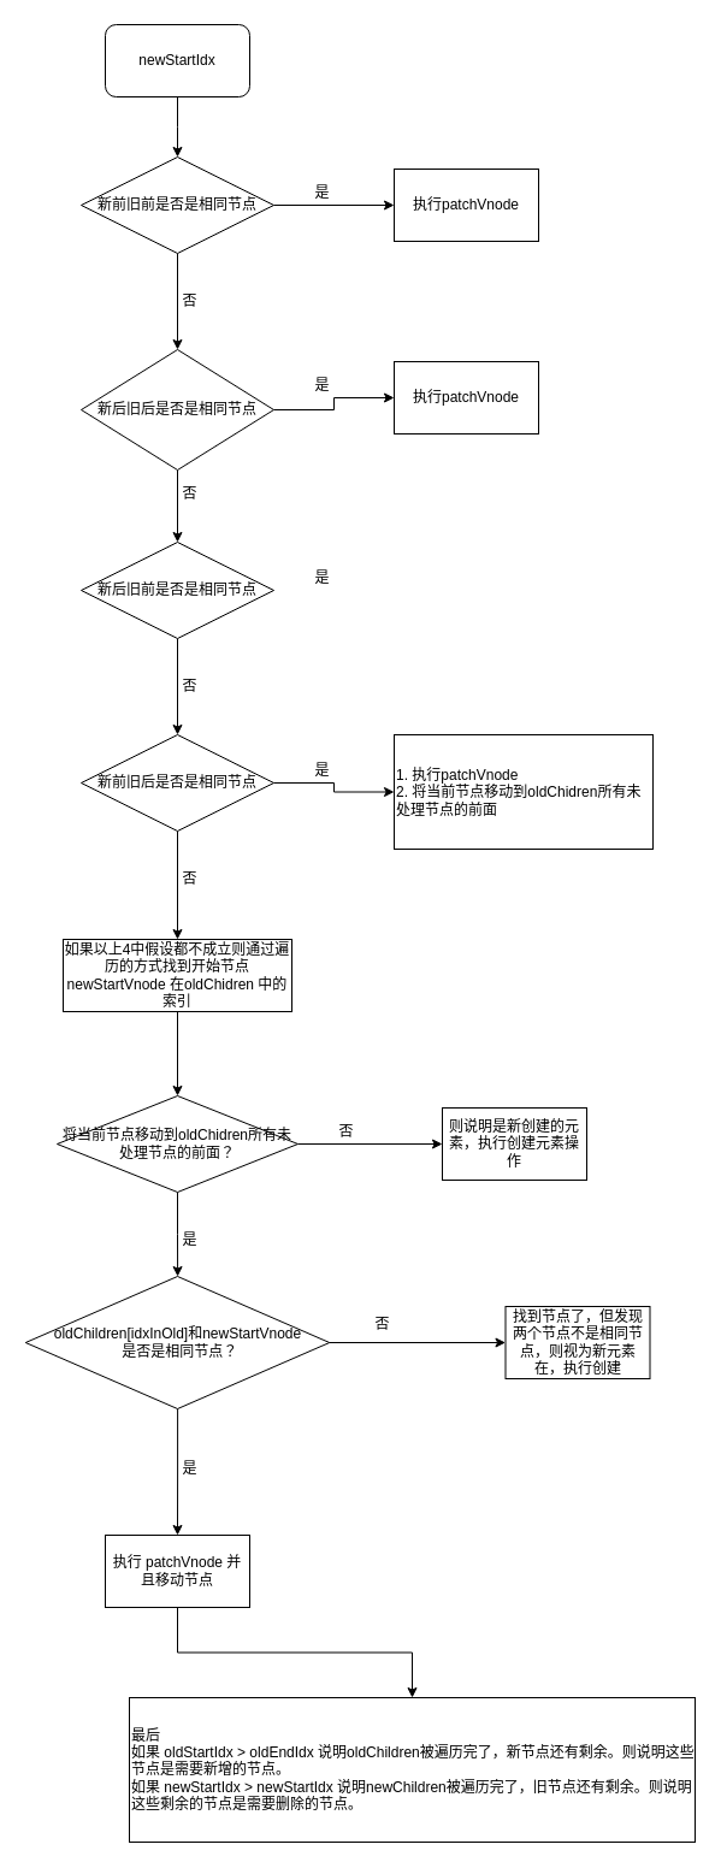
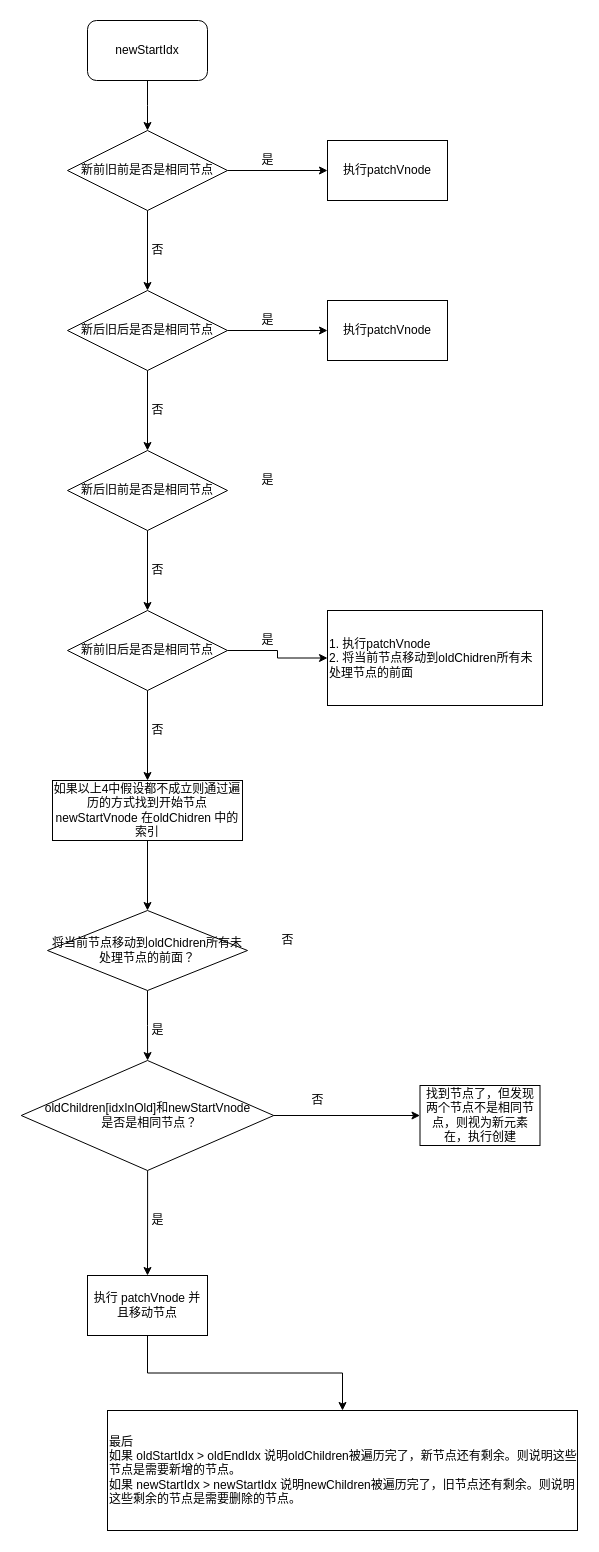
  <mxCell id="0" />
  <mxCell id="1" parent="0" />
  <mxCell id="2" value="" style="edgeStyle=orthogonalEdgeStyle;rounded=0;orthogonalLoop=1;jettySize=auto;html=1;" edge="1" parent="1" source="3"><mxGeometry relative="1" as="geometry"><mxPoint x="147" y="130" as="targetPoint" /></mxGeometry></mxCell>
  <mxCell id="3" value="newStartIdx" style="rounded=1;whiteSpace=wrap;html=1;" vertex="1" parent="1"><mxGeometry x="87" y="20" width="120" height="60" as="geometry" /></mxCell>
  <mxCell id="4" value="" style="edgeStyle=orthogonalEdgeStyle;rounded=0;orthogonalLoop=1;jettySize=auto;html=1;" edge="1" parent="1" source="6" target="7"><mxGeometry relative="1" as="geometry" /></mxCell>
  <mxCell id="5" value="" style="edgeStyle=orthogonalEdgeStyle;rounded=0;orthogonalLoop=1;jettySize=auto;html=1;" edge="1" parent="1" source="6" target="11"><mxGeometry relative="1" as="geometry" /></mxCell>
  <mxCell id="6" value="新前旧前是否是相同节点" style="rhombus;whiteSpace=wrap;html=1;" vertex="1" parent="1"><mxGeometry x="67" y="130" width="160" height="80" as="geometry" /></mxCell>
  <mxCell id="7" value="执行patchVnode" style="whiteSpace=wrap;html=1;" vertex="1" parent="1"><mxGeometry x="327" y="140" width="120" height="60" as="geometry" /></mxCell>
  <mxCell id="8" value="是" style="text;html=1;align=center;verticalAlign=middle;resizable=0;points=[];autosize=1;strokeColor=none;fillColor=none;" vertex="1" parent="1"><mxGeometry x="252" y="150" width="30" height="20" as="geometry" /></mxCell>
  <mxCell id="9" value="" style="edgeStyle=orthogonalEdgeStyle;rounded=0;orthogonalLoop=1;jettySize=auto;html=1;" edge="1" parent="1" source="11" target="13"><mxGeometry relative="1" as="geometry" /></mxCell>
  <mxCell id="10" value="" style="edgeStyle=orthogonalEdgeStyle;rounded=0;orthogonalLoop=1;jettySize=auto;html=1;" edge="1" parent="1" source="11" target="16"><mxGeometry relative="1" as="geometry" /></mxCell>
- <mxCell id="11" value="新后旧后是否是相同节点" style="rhombus;whiteSpace=wrap;html=1;" vertex="1" parent="1"><mxGeometry x="67" y="290" width="160" height="100" as="geometry" /></mxCell>
+ <mxCell id="11" value="新后旧后是否是相同节点" style="rhombus;whiteSpace=wrap;html=1;" vertex="1" parent="1"><mxGeometry x="67" y="290" width="160" height="80" as="geometry" /></mxCell>
  <mxCell id="12" value="否" style="text;html=1;align=center;verticalAlign=middle;resizable=0;points=[];autosize=1;strokeColor=none;fillColor=none;" vertex="1" parent="1"><mxGeometry x="142" y="240" width="30" height="20" as="geometry" /></mxCell>
  <mxCell id="13" value="执行patchVnode" style="whiteSpace=wrap;html=1;" vertex="1" parent="1"><mxGeometry x="327" y="300" width="120" height="60" as="geometry" /></mxCell>
  <mxCell id="14" value="是" style="text;html=1;align=center;verticalAlign=middle;resizable=0;points=[];autosize=1;strokeColor=none;fillColor=none;" vertex="1" parent="1"><mxGeometry x="252" y="310" width="30" height="20" as="geometry" /></mxCell>
  <mxCell id="15" value="" style="edgeStyle=orthogonalEdgeStyle;rounded=0;orthogonalLoop=1;jettySize=auto;html=1;" edge="1" parent="1" source="16" target="20"><mxGeometry relative="1" as="geometry" /></mxCell>
  <mxCell id="16" value="新后旧前是否是相同节点" style="rhombus;whiteSpace=wrap;html=1;" vertex="1" parent="1"><mxGeometry x="67" y="450" width="160" height="80" as="geometry" /></mxCell>
  <mxCell id="17" value="是" style="text;html=1;align=center;verticalAlign=middle;resizable=0;points=[];autosize=1;strokeColor=none;fillColor=none;" vertex="1" parent="1"><mxGeometry x="252" y="470" width="30" height="20" as="geometry" /></mxCell>
  <mxCell id="18" value="" style="edgeStyle=orthogonalEdgeStyle;rounded=0;orthogonalLoop=1;jettySize=auto;html=1;" edge="1" parent="1" source="20" target="21"><mxGeometry relative="1" as="geometry" /></mxCell>
  <mxCell id="19" value="" style="edgeStyle=orthogonalEdgeStyle;rounded=0;orthogonalLoop=1;jettySize=auto;html=1;" edge="1" parent="1" source="20" target="26"><mxGeometry relative="1" as="geometry" /></mxCell>
  <mxCell id="20" value="新前旧后是否是相同节点" style="rhombus;whiteSpace=wrap;html=1;" vertex="1" parent="1"><mxGeometry x="67" y="610" width="160" height="80" as="geometry" /></mxCell>
  <mxCell id="21" value="1. 执行patchVnode&lt;br&gt;2. 将当前节点移动到oldChidren所有未处理节点的前面" style="whiteSpace=wrap;html=1;align=left;" vertex="1" parent="1"><mxGeometry x="327" y="610" width="215" height="95" as="geometry" /></mxCell>
  <mxCell id="22" value="是" style="text;html=1;align=center;verticalAlign=middle;resizable=0;points=[];autosize=1;strokeColor=none;fillColor=none;" vertex="1" parent="1"><mxGeometry x="252" y="630" width="30" height="20" as="geometry" /></mxCell>
  <mxCell id="23" value="否" style="text;html=1;align=center;verticalAlign=middle;resizable=0;points=[];autosize=1;strokeColor=none;fillColor=none;" vertex="1" parent="1"><mxGeometry x="142" y="400" width="30" height="20" as="geometry" /></mxCell>
  <mxCell id="24" value="否" style="text;html=1;align=center;verticalAlign=middle;resizable=0;points=[];autosize=1;strokeColor=none;fillColor=none;" vertex="1" parent="1"><mxGeometry x="142" y="560" width="30" height="20" as="geometry" /></mxCell>
  <mxCell id="25" value="" style="edgeStyle=orthogonalEdgeStyle;rounded=0;orthogonalLoop=1;jettySize=auto;html=1;" edge="1" parent="1" source="26" target="30"><mxGeometry relative="1" as="geometry" /></mxCell>
  <mxCell id="26" value="如果以上4中假设都不成立则通过遍历的方式找到开始节点 newStartVnode 在oldChidren 中的索引" style="whiteSpace=wrap;html=1;" vertex="1" parent="1"><mxGeometry x="52" y="780" width="190" height="60" as="geometry" /></mxCell>
  <mxCell id="27" value="否" style="text;html=1;align=center;verticalAlign=middle;resizable=0;points=[];autosize=1;strokeColor=none;fillColor=none;" vertex="1" parent="1"><mxGeometry x="142" y="720" width="30" height="20" as="geometry" /></mxCell>
- <mxCell id="28" value="" style="edgeStyle=orthogonalEdgeStyle;rounded=0;orthogonalLoop=1;jettySize=auto;html=1;" edge="1" parent="1" source="30" target="31"><mxGeometry relative="1" as="geometry" /></mxCell>
  <mxCell id="29" value="" style="edgeStyle=orthogonalEdgeStyle;rounded=0;orthogonalLoop=1;jettySize=auto;html=1;" edge="1" parent="1" source="30" target="35"><mxGeometry relative="1" as="geometry" /></mxCell>
  <mxCell id="30" value="将当前节点移动到oldChidren所有未处理节点的前面？" style="rhombus;whiteSpace=wrap;html=1;" vertex="1" parent="1"><mxGeometry x="47" y="910" width="200" height="80" as="geometry" /></mxCell>
- <mxCell id="31" value="则说明是新创建的元素，执行创建元素操作" style="whiteSpace=wrap;html=1;" vertex="1" parent="1"><mxGeometry x="367" y="920" width="120" height="60" as="geometry" /></mxCell>
  <mxCell id="32" value="否" style="text;html=1;align=center;verticalAlign=middle;resizable=0;points=[];autosize=1;strokeColor=none;fillColor=none;" vertex="1" parent="1"><mxGeometry x="272" y="930" width="30" height="20" as="geometry" /></mxCell>
  <mxCell id="33" value="" style="edgeStyle=orthogonalEdgeStyle;rounded=0;orthogonalLoop=1;jettySize=auto;html=1;" edge="1" parent="1" source="35" target="38"><mxGeometry relative="1" as="geometry" /></mxCell>
  <mxCell id="34" value="" style="edgeStyle=orthogonalEdgeStyle;rounded=0;orthogonalLoop=1;jettySize=auto;html=1;" edge="1" parent="1" source="35" target="40"><mxGeometry relative="1" as="geometry" /></mxCell>
  <mxCell id="35" value="oldChildren[idxInOld]和newStartVnode&lt;br&gt;&amp;nbsp;是否是相同节点？" style="rhombus;whiteSpace=wrap;html=1;" vertex="1" parent="1"><mxGeometry x="20.75" y="1060" width="252.5" height="110" as="geometry" /></mxCell>
  <mxCell id="36" value="是" style="text;html=1;align=center;verticalAlign=middle;resizable=0;points=[];autosize=1;strokeColor=none;fillColor=none;" vertex="1" parent="1"><mxGeometry x="142" y="1020" width="30" height="20" as="geometry" /></mxCell>
  <mxCell id="37" value="" style="edgeStyle=orthogonalEdgeStyle;rounded=0;orthogonalLoop=1;jettySize=auto;html=1;" edge="1" parent="1" source="38" target="42"><mxGeometry relative="1" as="geometry" /></mxCell>
  <mxCell id="38" value="执行 patchVnode 并且移动节点" style="whiteSpace=wrap;html=1;" vertex="1" parent="1"><mxGeometry x="87" y="1275" width="120" height="60" as="geometry" /></mxCell>
  <mxCell id="39" value="是" style="text;html=1;align=center;verticalAlign=middle;resizable=0;points=[];autosize=1;strokeColor=none;fillColor=none;" vertex="1" parent="1"><mxGeometry x="142" y="1210" width="30" height="20" as="geometry" /></mxCell>
  <mxCell id="40" value="找到节点了，但发现两个节点不是相同节点，则视为新元素在，执行创建" style="whiteSpace=wrap;html=1;" vertex="1" parent="1"><mxGeometry x="419.5" y="1085" width="120" height="60" as="geometry" /></mxCell>
  <mxCell id="41" value="否" style="text;html=1;align=center;verticalAlign=middle;resizable=0;points=[];autosize=1;strokeColor=none;fillColor=none;" vertex="1" parent="1"><mxGeometry x="302" y="1090" width="30" height="20" as="geometry" /></mxCell>
  <mxCell id="42" value="&lt;span style=&quot;&quot;&gt;最后&lt;/span&gt;&lt;br style=&quot;&quot;&gt;&lt;span style=&quot;&quot;&gt;如果 oldStartIdx &amp;gt; oldEndIdx 说明oldChildren被遍历完了，新节点还有剩余。则说明这些节点是需要新增的节点。&lt;/span&gt;&lt;br style=&quot;&quot;&gt;&lt;span style=&quot;&quot;&gt;如果 newStartIdx &amp;gt; newStartIdx 说明newChildren被遍历完了，旧节点还有剩余。则说明这些剩余的节点是需要删除的节点。&lt;/span&gt;" style="rounded=0;whiteSpace=wrap;html=1;align=left;" vertex="1" parent="1"><mxGeometry x="107" y="1410" width="470" height="120" as="geometry" /></mxCell>
